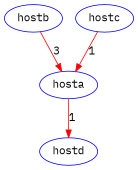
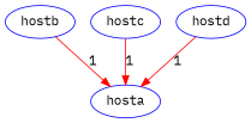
  digraph {
    fontname="IBM Plex Mono"
    node [color=blue fontname="IBM Plex Mono"]
    edge [color=red fontname="IBM Plex Mono"]
    hostb
    hosta
    hostc
    hostd
-   hostb -> hosta [label=3]
+   hostb -> hosta [label=1]
    hostc -> hosta [label=1]
-   hosta -> hostd [label=1]
+   hostd -> hosta [label=1]
  }
